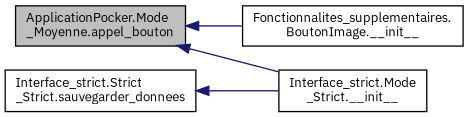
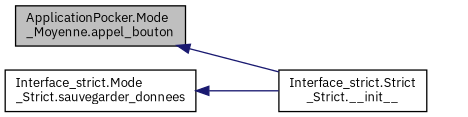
  digraph {
    fontname="IBM Plex Sans"
    rankdir=LR
    node [color=black fillcolor=white fontname="IBM Plex Sans" fontsize=10 shape=record style=filled]
    edge [color=midnightblue dir=back fontname="IBM Plex Sans" fontsize=10 labelfontname=Helvetica labelfontsize=10 style=solid]
    n1 [fillcolor=grey75 fontcolor=black height=0.2 label="ApplicationPocker.Mode\l_Moyenne.appel_bouton" width=0.4]
-   n2 [height=0.2 label="Fonctionnalites_supplementaires.\lBoutonImage.__init__" width=0.4]
-   n3 [height=0.2 label="Interface_strict.Mode\l_Strict.__init__" width=0.4]
-   n4 [height=0.2 label="Interface_strict.Strict\l_Strict.sauvegarder_donnees" width=0.4]
-   n1 -> n2
+   n3 [height=0.2 label="Interface_strict.Strict\l_Strict.__init__" width=0.4]
+   n4 [height=0.2 label="Interface_strict.Mode\l_Strict.sauvegarder_donnees" width=0.4]
    n1 -> n3
    n4 -> n3
  }
